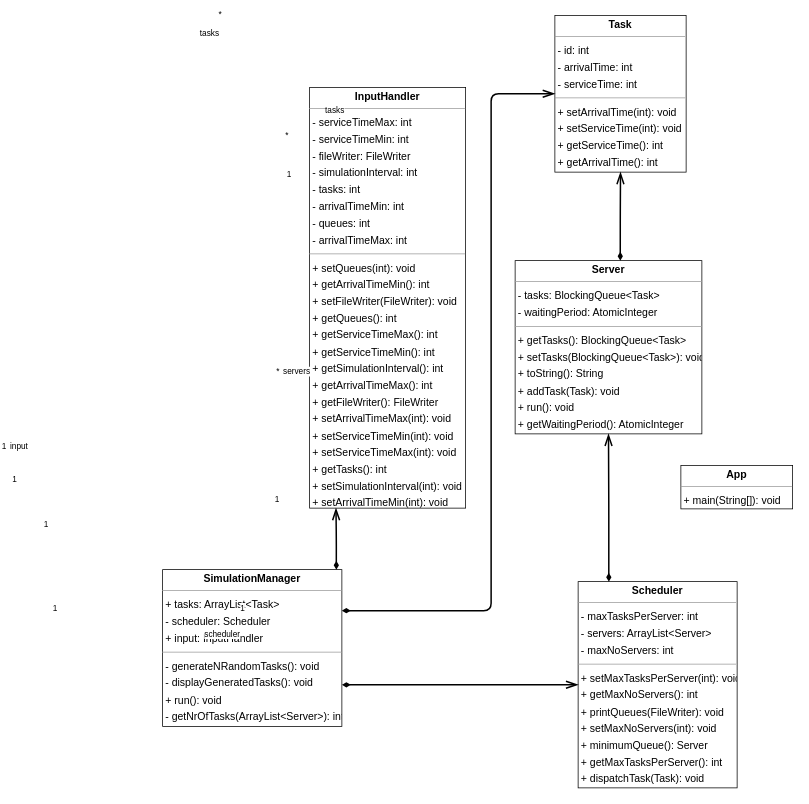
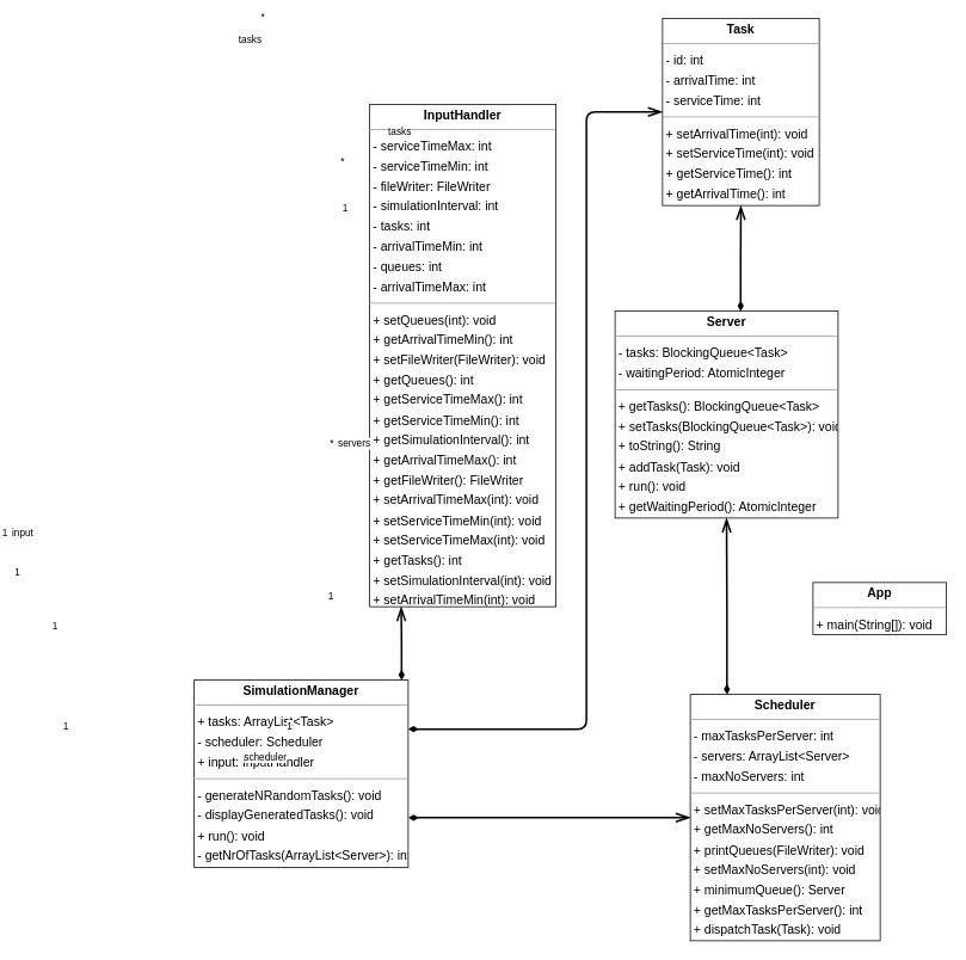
  <mxCell id="0" />
  <mxCell id="1" parent="0" />
- <mxCell id="2" value="&lt;p style=&quot;margin:0px;margin-top:4px;text-align:center;&quot;&gt;&lt;b&gt;App&lt;/b&gt;&lt;/p&gt;&lt;hr size=&quot;1&quot;/&gt;&lt;p style=&quot;margin:0 0 0 4px;line-height:1.6;&quot;&gt;+ main(String[]): void&lt;/p&gt;" style="verticalAlign=top;align=left;overflow=fill;fontSize=14;fontFamily=Helvetica;html=1;rounded=0;shadow=0;comic=0;labelBackgroundColor=none;strokeWidth=1;" parent="1" vertex="1"><mxGeometry x="711" y="620" width="149" height="58" as="geometry" /></mxCell>
+ <mxCell id="2" value="&lt;p style=&quot;margin:0px;margin-top:4px;text-align:center;&quot;&gt;&lt;b&gt;App&lt;/b&gt;&lt;/p&gt;&lt;hr size=&quot;1&quot;/&gt;&lt;p style=&quot;margin:0 0 0 4px;line-height:1.6;&quot;&gt;+ main(String[]): void&lt;/p&gt;" style="verticalAlign=top;align=left;overflow=fill;fontSize=14;fontFamily=Helvetica;html=1;rounded=0;shadow=0;comic=0;labelBackgroundColor=none;strokeWidth=1;" parent="1" vertex="1"><mxGeometry x="711" y="650" width="149" height="58" as="geometry" /></mxCell>
  <mxCell id="3" value="&lt;p style=&quot;margin:0px;margin-top:4px;text-align:center;&quot;&gt;&lt;b&gt;InputHandler&lt;/b&gt;&lt;/p&gt;&lt;hr size=&quot;1&quot;/&gt;&lt;p style=&quot;margin:0 0 0 4px;line-height:1.6;&quot;&gt;- serviceTimeMax: int&lt;br/&gt;- serviceTimeMin: int&lt;br/&gt;- fileWriter: FileWriter&lt;br/&gt;- simulationInterval: int&lt;br/&gt;- tasks: int&lt;br/&gt;- arrivalTimeMin: int&lt;br/&gt;- queues: int&lt;br/&gt;- arrivalTimeMax: int&lt;/p&gt;&lt;hr size=&quot;1&quot;/&gt;&lt;p style=&quot;margin:0 0 0 4px;line-height:1.6;&quot;&gt;+ setQueues(int): void&lt;br/&gt;+ getArrivalTimeMin(): int&lt;br/&gt;+ setFileWriter(FileWriter): void&lt;br/&gt;+ getQueues(): int&lt;br/&gt;+ getServiceTimeMax(): int&lt;br/&gt;+ getServiceTimeMin(): int&lt;br/&gt;+ getSimulationInterval(): int&lt;br/&gt;+ getArrivalTimeMax(): int&lt;br/&gt;+ getFileWriter(): FileWriter&lt;br/&gt;+ setArrivalTimeMax(int): void&lt;br/&gt;+ setServiceTimeMin(int): void&lt;br/&gt;+ setServiceTimeMax(int): void&lt;br/&gt;+ getTasks(): int&lt;br/&gt;+ setSimulationInterval(int): void&lt;br/&gt;+ setArrivalTimeMin(int): void&lt;br/&gt;+ setTasks(int): void&lt;/p&gt;" style="verticalAlign=top;align=left;overflow=fill;fontSize=14;fontFamily=Helvetica;html=1;rounded=0;shadow=0;comic=0;labelBackgroundColor=none;strokeWidth=1;" parent="1" vertex="1"><mxGeometry x="216" y="116" width="208" height="561" as="geometry" /></mxCell>
  <mxCell id="4" value="&lt;p style=&quot;margin:0px;margin-top:4px;text-align:center;&quot;&gt;&lt;b&gt;Scheduler&lt;/b&gt;&lt;/p&gt;&lt;hr size=&quot;1&quot;/&gt;&lt;p style=&quot;margin:0 0 0 4px;line-height:1.6;&quot;&gt;- maxTasksPerServer: int&lt;br/&gt;- servers: ArrayList&amp;lt;Server&amp;gt;&lt;br/&gt;- maxNoServers: int&lt;/p&gt;&lt;hr size=&quot;1&quot;/&gt;&lt;p style=&quot;margin:0 0 0 4px;line-height:1.6;&quot;&gt;+ setMaxTasksPerServer(int): void&lt;br/&gt;+ getMaxNoServers(): int&lt;br/&gt;+ printQueues(FileWriter): void&lt;br/&gt;+ setMaxNoServers(int): void&lt;br/&gt;+ minimumQueue(): Server&lt;br/&gt;+ getMaxTasksPerServer(): int&lt;br/&gt;+ dispatchTask(Task): void&lt;br/&gt;+ getServers(): ArrayList&amp;lt;Server&amp;gt;&lt;/p&gt;" style="verticalAlign=top;align=left;overflow=fill;fontSize=14;fontFamily=Helvetica;html=1;rounded=0;shadow=0;comic=0;labelBackgroundColor=none;strokeWidth=1;" parent="1" vertex="1"><mxGeometry x="574" y="775" width="212" height="275" as="geometry" /></mxCell>
  <mxCell id="5" value="&lt;p style=&quot;margin:0px;margin-top:4px;text-align:center;&quot;&gt;&lt;b&gt;Server&lt;/b&gt;&lt;/p&gt;&lt;hr size=&quot;1&quot;/&gt;&lt;p style=&quot;margin:0 0 0 4px;line-height:1.6;&quot;&gt;- tasks: BlockingQueue&amp;lt;Task&amp;gt;&lt;br/&gt;- waitingPeriod: AtomicInteger&lt;/p&gt;&lt;hr size=&quot;1&quot;/&gt;&lt;p style=&quot;margin:0 0 0 4px;line-height:1.6;&quot;&gt;+ getTasks(): BlockingQueue&amp;lt;Task&amp;gt;&lt;br/&gt;+ setTasks(BlockingQueue&amp;lt;Task&amp;gt;): void&lt;br/&gt;+ toString(): String&lt;br/&gt;+ addTask(Task): void&lt;br/&gt;+ run(): void&lt;br/&gt;+ getWaitingPeriod(): AtomicInteger&lt;br/&gt;+ setWaitingPeriod(AtomicInteger): void&lt;/p&gt;" style="verticalAlign=top;align=left;overflow=fill;fontSize=14;fontFamily=Helvetica;html=1;rounded=0;shadow=0;comic=0;labelBackgroundColor=none;strokeWidth=1;" parent="1" vertex="1"><mxGeometry x="490" y="347" width="249" height="231" as="geometry" /></mxCell>
  <mxCell id="6" value="&lt;p style=&quot;margin:0px;margin-top:4px;text-align:center;&quot;&gt;&lt;b&gt;SimulationManager&lt;/b&gt;&lt;/p&gt;&lt;hr size=&quot;1&quot;/&gt;&lt;p style=&quot;margin:0 0 0 4px;line-height:1.6;&quot;&gt;+ tasks: ArrayList&amp;lt;Task&amp;gt;&lt;br/&gt;- scheduler: Scheduler&lt;br/&gt;+ input: InputHandler&lt;/p&gt;&lt;hr size=&quot;1&quot;/&gt;&lt;p style=&quot;margin:0 0 0 4px;line-height:1.6;&quot;&gt;- generateNRandomTasks(): void&lt;br/&gt;- displayGeneratedTasks(): void&lt;br/&gt;+ run(): void&lt;br/&gt;- getNrOfTasks(ArrayList&amp;lt;Server&amp;gt;): int&lt;br/&gt;- onClose(int, int, int): void&lt;/p&gt;" style="verticalAlign=top;align=left;overflow=fill;fontSize=14;fontFamily=Helvetica;html=1;rounded=0;shadow=0;comic=0;labelBackgroundColor=none;strokeWidth=1;" parent="1" vertex="1"><mxGeometry x="20" y="759" width="239" height="209" as="geometry" /></mxCell>
  <mxCell id="7" value="&lt;p style=&quot;margin:0px;margin-top:4px;text-align:center;&quot;&gt;&lt;b&gt;Task&lt;/b&gt;&lt;/p&gt;&lt;hr size=&quot;1&quot;/&gt;&lt;p style=&quot;margin:0 0 0 4px;line-height:1.6;&quot;&gt;- id: int&lt;br/&gt;- arrivalTime: int&lt;br/&gt;- serviceTime: int&lt;/p&gt;&lt;hr size=&quot;1&quot;/&gt;&lt;p style=&quot;margin:0 0 0 4px;line-height:1.6;&quot;&gt;+ setArrivalTime(int): void&lt;br/&gt;+ setServiceTime(int): void&lt;br/&gt;+ getServiceTime(): int&lt;br/&gt;+ getArrivalTime(): int&lt;br/&gt;+ toString(): String&lt;/p&gt;" style="verticalAlign=top;align=left;overflow=fill;fontSize=14;fontFamily=Helvetica;html=1;rounded=0;shadow=0;comic=0;labelBackgroundColor=none;strokeWidth=1;" parent="1" vertex="1"><mxGeometry x="543" y="20" width="175" height="209" as="geometry" /></mxCell>
  <mxCell id="8" value="" style="html=1;rounded=1;edgeStyle=orthogonalEdgeStyle;dashed=0;startArrow=diamondThin;endArrow=openThin;endSize=12;strokeColor=#000000;exitX=0.193;exitY=0.000;exitDx=0;exitDy=0;entryX=0.500;entryY=1.000;entryDx=0;entryDy=0;startFill=1;strokeWidth=2;" parent="1" source="4" target="5" edge="1"><mxGeometry width="50" height="50" relative="1" as="geometry"><Array as="points" /></mxGeometry></mxCell>
  <mxCell id="9" value="1" style="edgeLabel;resizable=0;html=1;align=left;verticalAlign=top;strokeColor=default;" parent="8" vertex="1" connectable="0"><mxGeometry x="168" y="652" as="geometry" /></mxCell>
  <mxCell id="10" value="*" style="edgeLabel;resizable=0;html=1;align=left;verticalAlign=top;strokeColor=default;" parent="8" vertex="1" connectable="0"><mxGeometry x="170" y="482" as="geometry" /></mxCell>
  <mxCell id="11" value="servers" style="edgeLabel;resizable=0;html=1;align=left;verticalAlign=top;strokeColor=default;" parent="8" vertex="1" connectable="0"><mxGeometry x="179" y="482" as="geometry" /></mxCell>
  <mxCell id="12" value="" style="html=1;rounded=1;edgeStyle=orthogonalEdgeStyle;dashed=0;startArrow=diamondThin;endArrow=openThin;endSize=12;strokeColor=#000000;exitX=0.563;exitY=0.000;exitDx=0;exitDy=0;entryX=0.500;entryY=1.000;entryDx=0;entryDy=0;startFill=1;strokeWidth=2;" parent="1" source="5" target="7" edge="1"><mxGeometry width="50" height="50" relative="1" as="geometry"><Array as="points" /></mxGeometry></mxCell>
  <mxCell id="13" value="1" style="edgeLabel;resizable=0;html=1;align=left;verticalAlign=top;strokeColor=default;" parent="12" vertex="1" connectable="0"><mxGeometry x="184" y="219" as="geometry" /></mxCell>
  <mxCell id="14" value="*" style="edgeLabel;resizable=0;html=1;align=left;verticalAlign=top;strokeColor=default;" parent="12" vertex="1" connectable="0"><mxGeometry x="182" y="167" as="geometry" /></mxCell>
  <mxCell id="15" value="tasks" style="edgeLabel;resizable=0;html=1;align=left;verticalAlign=top;strokeColor=default;" parent="12" vertex="1" connectable="0"><mxGeometry x="235" y="133" as="geometry" /></mxCell>
  <mxCell id="16" value="" style="html=1;rounded=1;edgeStyle=orthogonalEdgeStyle;dashed=0;startArrow=diamondThin;endArrow=openThin;endSize=12;strokeColor=#000000;exitX=0.969;exitY=0.000;exitDx=0;exitDy=0;entryX=0.169;entryY=1.000;entryDx=0;entryDy=0;startFill=1;strokeWidth=2;" parent="1" source="6" target="3" edge="1"><mxGeometry width="50" height="50" relative="1" as="geometry"><Array as="points" /></mxGeometry></mxCell>
  <mxCell id="17" value="1" style="edgeLabel;resizable=0;html=1;align=left;verticalAlign=top;strokeColor=default;" parent="16" vertex="1" connectable="0"><mxGeometry x="-182" y="625" as="geometry" /></mxCell>
  <mxCell id="18" value="1" style="edgeLabel;resizable=0;html=1;align=left;verticalAlign=top;strokeColor=default;" parent="16" vertex="1" connectable="0"><mxGeometry x="-196" y="581" as="geometry" /></mxCell>
  <mxCell id="19" value="input" style="edgeLabel;resizable=0;html=1;align=left;verticalAlign=top;strokeColor=default;" parent="16" vertex="1" connectable="0"><mxGeometry x="-185" y="581" as="geometry" /></mxCell>
  <mxCell id="20" value="" style="html=1;rounded=1;edgeStyle=orthogonalEdgeStyle;dashed=0;startArrow=diamondThin;endArrow=openThin;endSize=12;strokeColor=#000000;exitX=1.000;exitY=0.735;exitDx=0;exitDy=0;entryX=0.000;entryY=0.500;entryDx=0;entryDy=0;startFill=1;strokeWidth=2;" parent="1" source="6" target="4" edge="1"><mxGeometry width="50" height="50" relative="1" as="geometry"><Array as="points" /></mxGeometry></mxCell>
  <mxCell id="21" value="1" style="edgeLabel;resizable=0;html=1;align=left;verticalAlign=top;strokeColor=default;" parent="20" vertex="1" connectable="0"><mxGeometry x="-128" y="797" as="geometry" /></mxCell>
  <mxCell id="22" value="1" style="edgeLabel;resizable=0;html=1;align=left;verticalAlign=top;strokeColor=default;" parent="20" vertex="1" connectable="0"><mxGeometry x="122" y="797" as="geometry" /></mxCell>
  <mxCell id="23" value="scheduler" style="edgeLabel;resizable=0;html=1;align=left;verticalAlign=top;strokeColor=default;" parent="20" vertex="1" connectable="0"><mxGeometry x="74" y="832" as="geometry" /></mxCell>
  <mxCell id="24" value="" style="html=1;rounded=1;edgeStyle=orthogonalEdgeStyle;dashed=0;startArrow=diamondThin;endArrow=openThin;endSize=12;strokeColor=#000000;exitX=1.000;exitY=0.262;exitDx=0;exitDy=0;entryX=0.000;entryY=0.500;entryDx=0;entryDy=0;startFill=1;strokeWidth=2;" parent="1" source="6" target="7" edge="1"><mxGeometry width="50" height="50" relative="1" as="geometry"><Array as="points"><mxPoint x="458" y="814" /><mxPoint x="458" y="124" /></Array></mxGeometry></mxCell>
  <mxCell id="25" value="1" style="edgeLabel;resizable=0;html=1;align=left;verticalAlign=top;strokeColor=default;" parent="24" vertex="1" connectable="0"><mxGeometry x="8" y="129" as="geometry"><mxPoint x="-148" y="557" as="offset" /></mxGeometry></mxCell>
  <mxCell id="26" value="*" style="edgeLabel;resizable=0;html=1;align=left;verticalAlign=top;strokeColor=default;" parent="24" vertex="1" connectable="0"><mxGeometry x="93" y="6" as="geometry" /></mxCell>
  <mxCell id="27" value="tasks" style="edgeLabel;resizable=0;html=1;align=left;verticalAlign=top;strokeColor=default;" parent="24" vertex="1" connectable="0"><mxGeometry x="68" y="31" as="geometry" /></mxCell>
